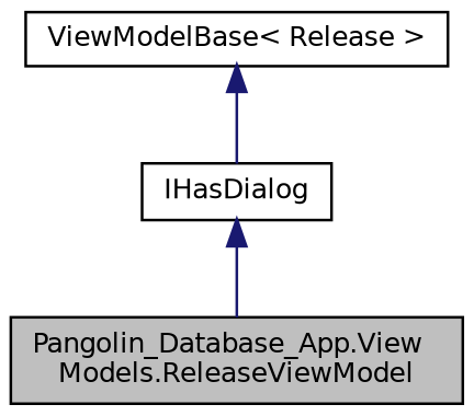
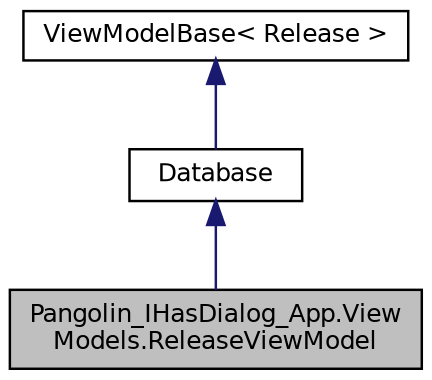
  digraph {
    node [color=black fillcolor=white fontname=Helvetica fontsize=10 shape=record style=filled]
    edge [color=midnightblue dir=back fontname=Helvetica fontsize=10 labelfontname=Helvetica labelfontsize=10 style=solid]
-   n1 [fillcolor=grey75 fontcolor=black height=0.2 label="Pangolin_Database_App.View\lModels.ReleaseViewModel" width=0.4]
+   n1 [fillcolor=grey75 fontcolor=black height=0.2 label="Pangolin_IHasDialog_App.View\lModels.ReleaseViewModel" width=0.4]
    n2 [height=0.2 label="ViewModelBase\< Release \>" width=0.4]
-   n3 [height=0.2 label=IHasDialog width=0.4]
+   n3 [height=0.2 label=Database width=0.4]
    n2 -> n3
    n3 -> n1
  }
